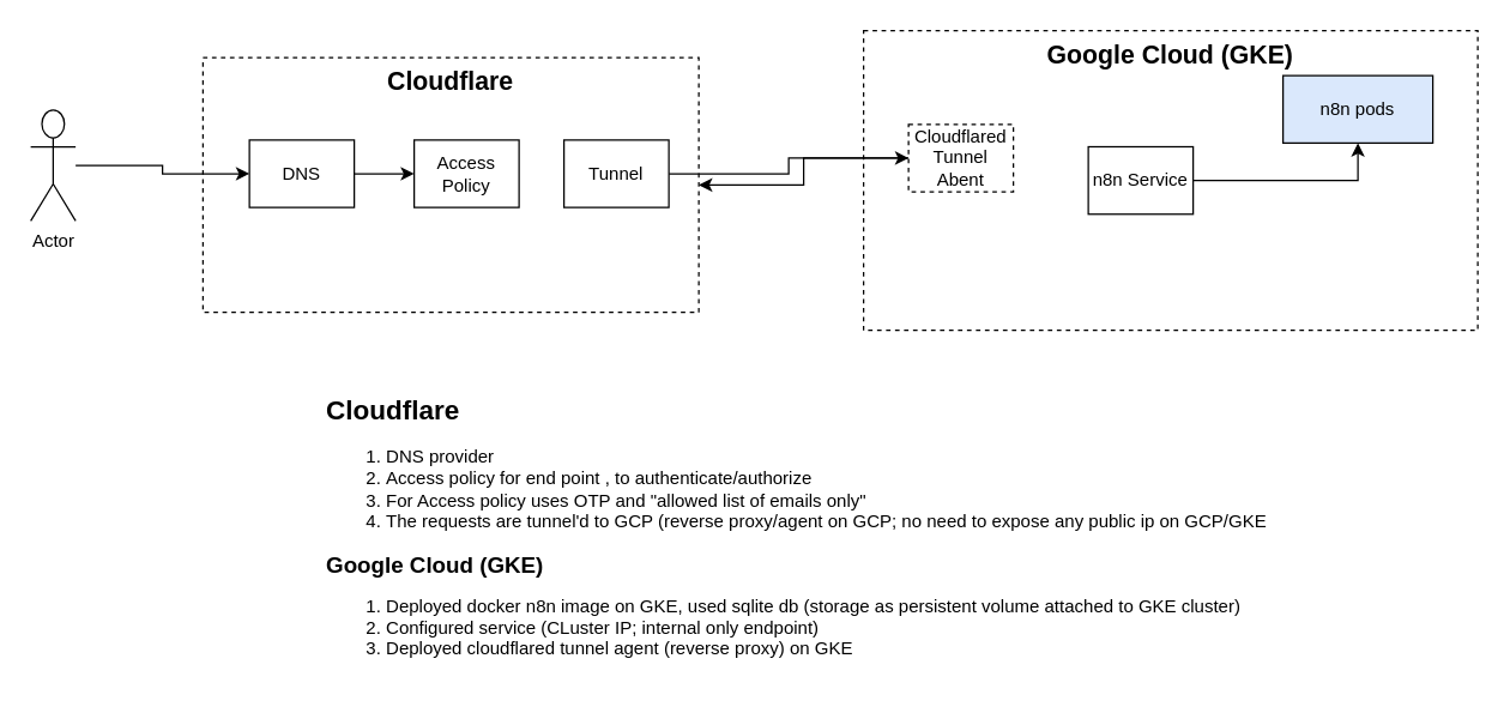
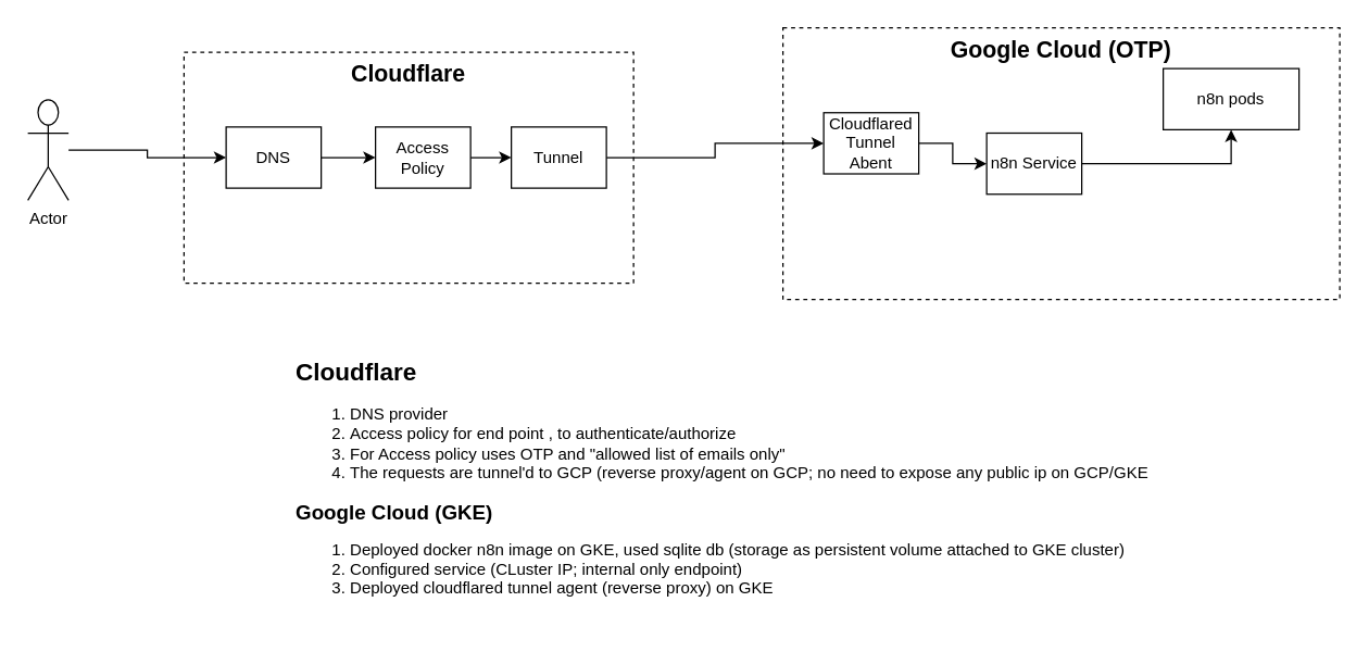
  <mxCell id="0" />
  <mxCell id="1" parent="0" />
  <mxCell id="2" value="Cloudflare" style="rounded=0;whiteSpace=wrap;html=1;verticalAlign=top;fontStyle=1;fontSize=17;dashed=1;" vertex="1" parent="1"><mxGeometry x="135" y="38" width="331" height="170" as="geometry" /></mxCell>
  <mxCell id="3" value="DNS" style="rounded=0;whiteSpace=wrap;html=1;" vertex="1" parent="1"><mxGeometry x="166" y="93" width="70" height="45" as="geometry" /></mxCell>
+ <mxCell id="4" value="" style="edgeStyle=orthogonalEdgeStyle;rounded=0;orthogonalLoop=1;jettySize=auto;html=1;" edge="1" parent="1" source="5" target="8"><mxGeometry relative="1" as="geometry" /></mxCell>
  <mxCell id="5" value="Access Policy" style="rounded=0;whiteSpace=wrap;html=1;" vertex="1" parent="1"><mxGeometry x="276" y="93" width="70" height="45" as="geometry" /></mxCell>
- <mxCell id="6" value="Google Cloud (GKE)" style="rounded=0;whiteSpace=wrap;html=1;verticalAlign=top;fontStyle=1;fontSize=17;dashed=1;" vertex="1" parent="1"><mxGeometry x="576" y="20" width="410" height="200" as="geometry" /></mxCell>
+ <mxCell id="6" value="Google Cloud (OTP)" style="rounded=0;whiteSpace=wrap;html=1;verticalAlign=top;fontStyle=1;fontSize=17;dashed=1;" vertex="1" parent="1"><mxGeometry x="576" y="20" width="410" height="200" as="geometry" /></mxCell>
  <mxCell id="7" value="" style="edgeStyle=orthogonalEdgeStyle;rounded=0;orthogonalLoop=1;jettySize=auto;html=1;entryX=0;entryY=0.5;entryDx=0;entryDy=0;" edge="1" parent="1" source="8" target="10"><mxGeometry relative="1" as="geometry" /></mxCell>
  <mxCell id="8" value="Tunnel" style="rounded=0;whiteSpace=wrap;html=1;" vertex="1" parent="1"><mxGeometry x="376" y="93" width="70" height="45" as="geometry" /></mxCell>
- <mxCell id="9" value="" style="edgeStyle=orthogonalEdgeStyle;rounded=0;orthogonalLoop=1;jettySize=auto;html=1;" edge="1" parent="1" source="10" target="2"><mxGeometry relative="1" as="geometry" /></mxCell>
- <mxCell id="10" value="Cloudflared&lt;br&gt;Tunnel Abent" style="rounded=0;whiteSpace=wrap;html=1;dashed=1;" vertex="1" parent="1"><mxGeometry x="606" y="82.5" width="70" height="45" as="geometry" /></mxCell>
- <mxCell id="11" value="n8n pods" style="rounded=0;whiteSpace=wrap;html=1;fillColor=#dae8fc;" vertex="1" parent="1"><mxGeometry x="856" y="50" width="100" height="45" as="geometry" /></mxCell>
+ <mxCell id="9" value="" style="edgeStyle=orthogonalEdgeStyle;rounded=0;orthogonalLoop=1;jettySize=auto;html=1;" edge="1" parent="1" source="10" target="13"><mxGeometry relative="1" as="geometry" /></mxCell>
+ <mxCell id="10" value="Cloudflared&lt;br&gt;Tunnel Abent" style="rounded=0;whiteSpace=wrap;html=1;" vertex="1" parent="1"><mxGeometry x="606" y="82.5" width="70" height="45" as="geometry" /></mxCell>
+ <mxCell id="11" value="n8n pods" style="rounded=0;whiteSpace=wrap;html=1;" vertex="1" parent="1"><mxGeometry x="856" y="50" width="100" height="45" as="geometry" /></mxCell>
  <mxCell id="12" value="" style="edgeStyle=orthogonalEdgeStyle;rounded=0;orthogonalLoop=1;jettySize=auto;html=1;" edge="1" parent="1" source="13" target="11"><mxGeometry relative="1" as="geometry" /></mxCell>
  <mxCell id="13" value="n8n Service" style="rounded=0;whiteSpace=wrap;html=1;" vertex="1" parent="1"><mxGeometry x="726" y="97.5" width="70" height="45" as="geometry" /></mxCell>
  <mxCell id="14" value="" style="edgeStyle=orthogonalEdgeStyle;rounded=0;orthogonalLoop=1;jettySize=auto;html=1;entryX=0;entryY=0.5;entryDx=0;entryDy=0;" edge="1" parent="1" source="15" target="3"><mxGeometry relative="1" as="geometry" /></mxCell>
  <mxCell id="15" value="Actor" style="shape=umlActor;verticalLabelPosition=bottom;verticalAlign=top;html=1;outlineConnect=0;" vertex="1" parent="1"><mxGeometry x="20" y="73" width="30" height="74" as="geometry" /></mxCell>
  <mxCell id="16" value="" style="endArrow=classic;html=1;rounded=0;exitX=1;exitY=0.5;exitDx=0;exitDy=0;" edge="1" parent="1" source="3" target="5"><mxGeometry width="50" height="50" relative="1" as="geometry"><mxPoint x="365" y="488" as="sourcePoint" /><mxPoint x="415" y="438" as="targetPoint" /></mxGeometry></mxCell>
  <mxCell id="17" value="&lt;div style=&quot;text-align: left;&quot;&gt;&lt;b&gt;&lt;font style=&quot;font-size: 18px;&quot;&gt;Cloudflare&lt;/font&gt;&lt;/b&gt;&lt;/div&gt;&lt;ol&gt;&lt;li style=&quot;text-align: left;&quot;&gt;DNS provider&lt;/li&gt;&lt;li&gt;&lt;div style=&quot;text-align: left;&quot;&gt;Access policy for end point , to authenticate/authorize&lt;/div&gt;&lt;/li&gt;&lt;li&gt;&lt;div style=&quot;text-align: left;&quot;&gt;&lt;span style=&quot;background-color: transparent; color: light-dark(rgb(0, 0, 0), rgb(255, 255, 255));&quot;&gt;For Access policy uses OTP and &quot;allowed list of emails only&quot;&lt;/span&gt;&lt;/div&gt;&lt;/li&gt;&lt;li&gt;&lt;div style=&quot;text-align: left;&quot;&gt;&lt;span style=&quot;background-color: transparent; color: light-dark(rgb(0, 0, 0), rgb(255, 255, 255));&quot;&gt;The requests are tunnel'd to GCP (reverse proxy/agent on GCP; no need to expose any public ip on GCP/GKE&lt;/span&gt;&lt;/div&gt;&lt;/li&gt;&lt;/ol&gt;&lt;div style=&quot;text-align: left;&quot;&gt;&lt;b&gt;&lt;font style=&quot;font-size: 15px;&quot;&gt;Google Cloud (GKE)&lt;/font&gt;&lt;/b&gt;&lt;/div&gt;&lt;div style=&quot;text-align: left;&quot;&gt;&lt;ol&gt;&lt;li&gt;&lt;span style=&quot;background-color: transparent; color: light-dark(rgb(0, 0, 0), rgb(255, 255, 255));&quot;&gt;Deployed docker n8n image on GKE, used sqlite db (storage as persistent volume attached to GKE cluster)&lt;/span&gt;&lt;/li&gt;&lt;li&gt;Configured service (CLuster IP; internal only endpoint)&lt;/li&gt;&lt;li&gt;Deployed cloudflared tunnel agent (reverse proxy) on GKE&lt;/li&gt;&lt;/ol&gt;&lt;/div&gt;" style="text;html=1;align=center;verticalAlign=middle;resizable=0;points=[];autosize=1;strokeColor=none;fillColor=none;" vertex="1" parent="1"><mxGeometry x="206" y="258" width="650" height="200" as="geometry" /></mxCell>
